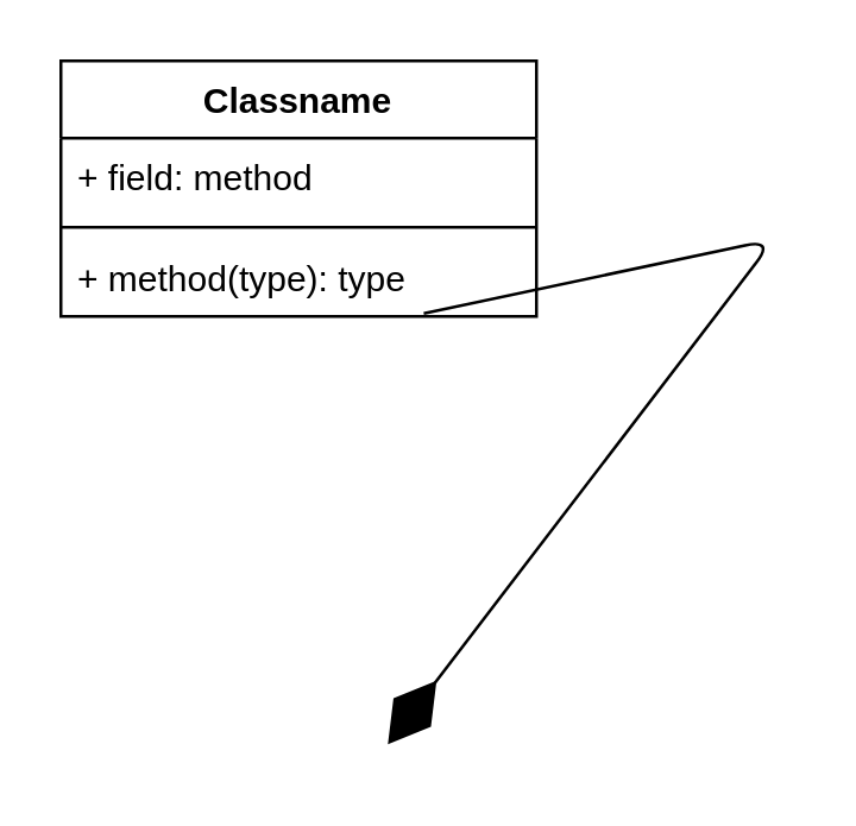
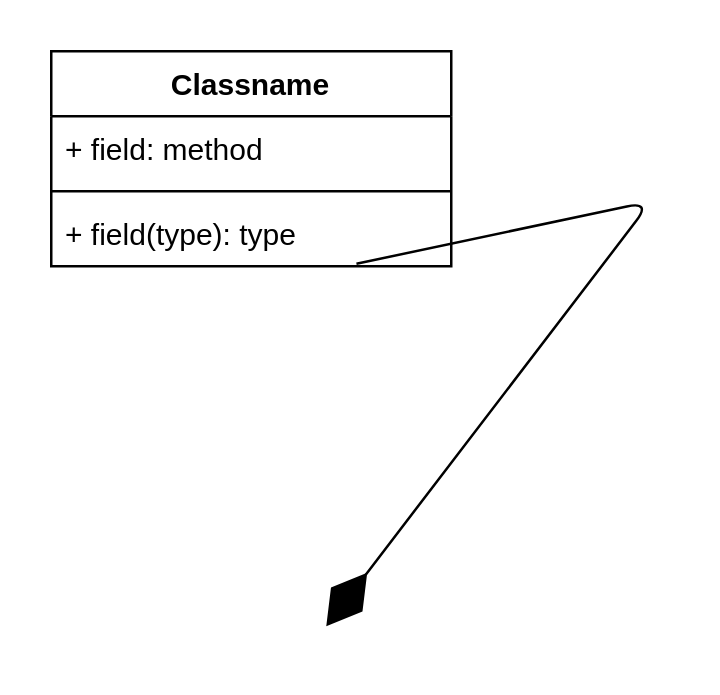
  <mxCell id="0" />
  <mxCell id="1" parent="0" />
  <mxCell id="2" value="Classname" style="swimlane;fontStyle=1;align=center;verticalAlign=top;childLayout=stackLayout;horizontal=1;startSize=26;horizontalStack=0;resizeParent=1;resizeParentMax=0;resizeLast=0;collapsible=1;marginBottom=0;" vertex="1" parent="1"><mxGeometry x="20" y="20" width="160" height="86" as="geometry" /></mxCell>
  <mxCell id="3" value="+ field: method" style="text;strokeColor=none;fillColor=none;align=left;verticalAlign=top;spacingLeft=4;spacingRight=4;overflow=hidden;rotatable=0;points=[[0,0.5],[1,0.5]];portConstraint=eastwest;" vertex="1" parent="2"><mxGeometry y="26" width="160" height="26" as="geometry" /></mxCell>
  <mxCell id="4" value="" style="line;strokeWidth=1;fillColor=none;align=left;verticalAlign=middle;spacingTop=-1;spacingLeft=3;spacingRight=3;rotatable=0;labelPosition=right;points=[];portConstraint=eastwest;" vertex="1" parent="2"><mxGeometry y="52" width="160" height="8" as="geometry" /></mxCell>
  <mxCell id="5" value="" style="endArrow=diamondThin;endFill=1;endSize=24;html=1;exitX=0.763;exitY=0.962;exitDx=0;exitDy=0;exitPerimeter=0;" edge="1" parent="2" source="6"><mxGeometry width="160" relative="1" as="geometry"><mxPoint x="100" y="70" as="sourcePoint" /><mxPoint x="110" y="230" as="targetPoint" /><Array as="points"><mxPoint x="240" y="60" /></Array></mxGeometry></mxCell>
- <mxCell id="6" value="+ method(type): type" style="text;strokeColor=none;fillColor=none;align=left;verticalAlign=top;spacingLeft=4;spacingRight=4;overflow=hidden;rotatable=0;points=[[0,0.5],[1,0.5]];portConstraint=eastwest;" vertex="1" parent="2"><mxGeometry y="60" width="160" height="26" as="geometry" /></mxCell>
+ <mxCell id="6" value="+ field(type): type" style="text;strokeColor=none;fillColor=none;align=left;verticalAlign=top;spacingLeft=4;spacingRight=4;overflow=hidden;rotatable=0;points=[[0,0.5],[1,0.5]];portConstraint=eastwest;" vertex="1" parent="2"><mxGeometry y="60" width="160" height="26" as="geometry" /></mxCell>
